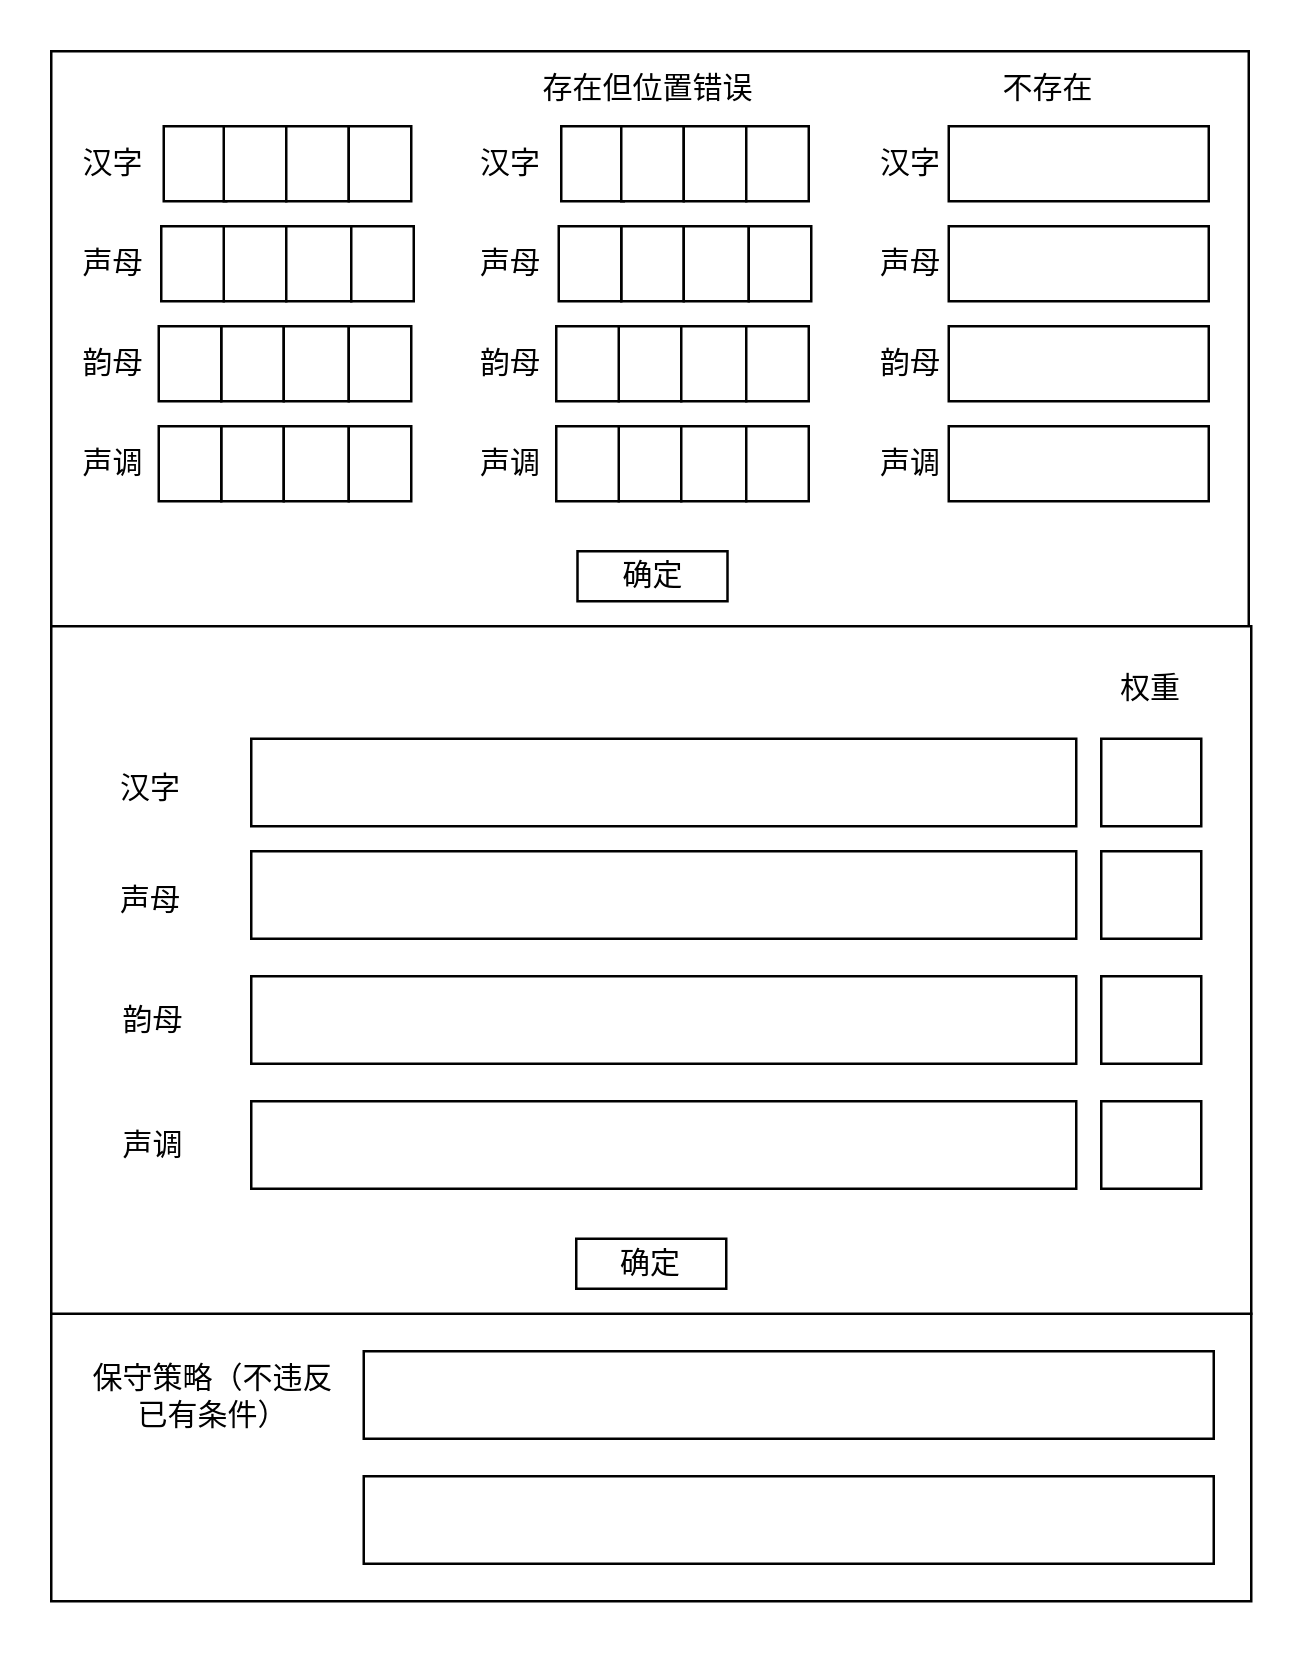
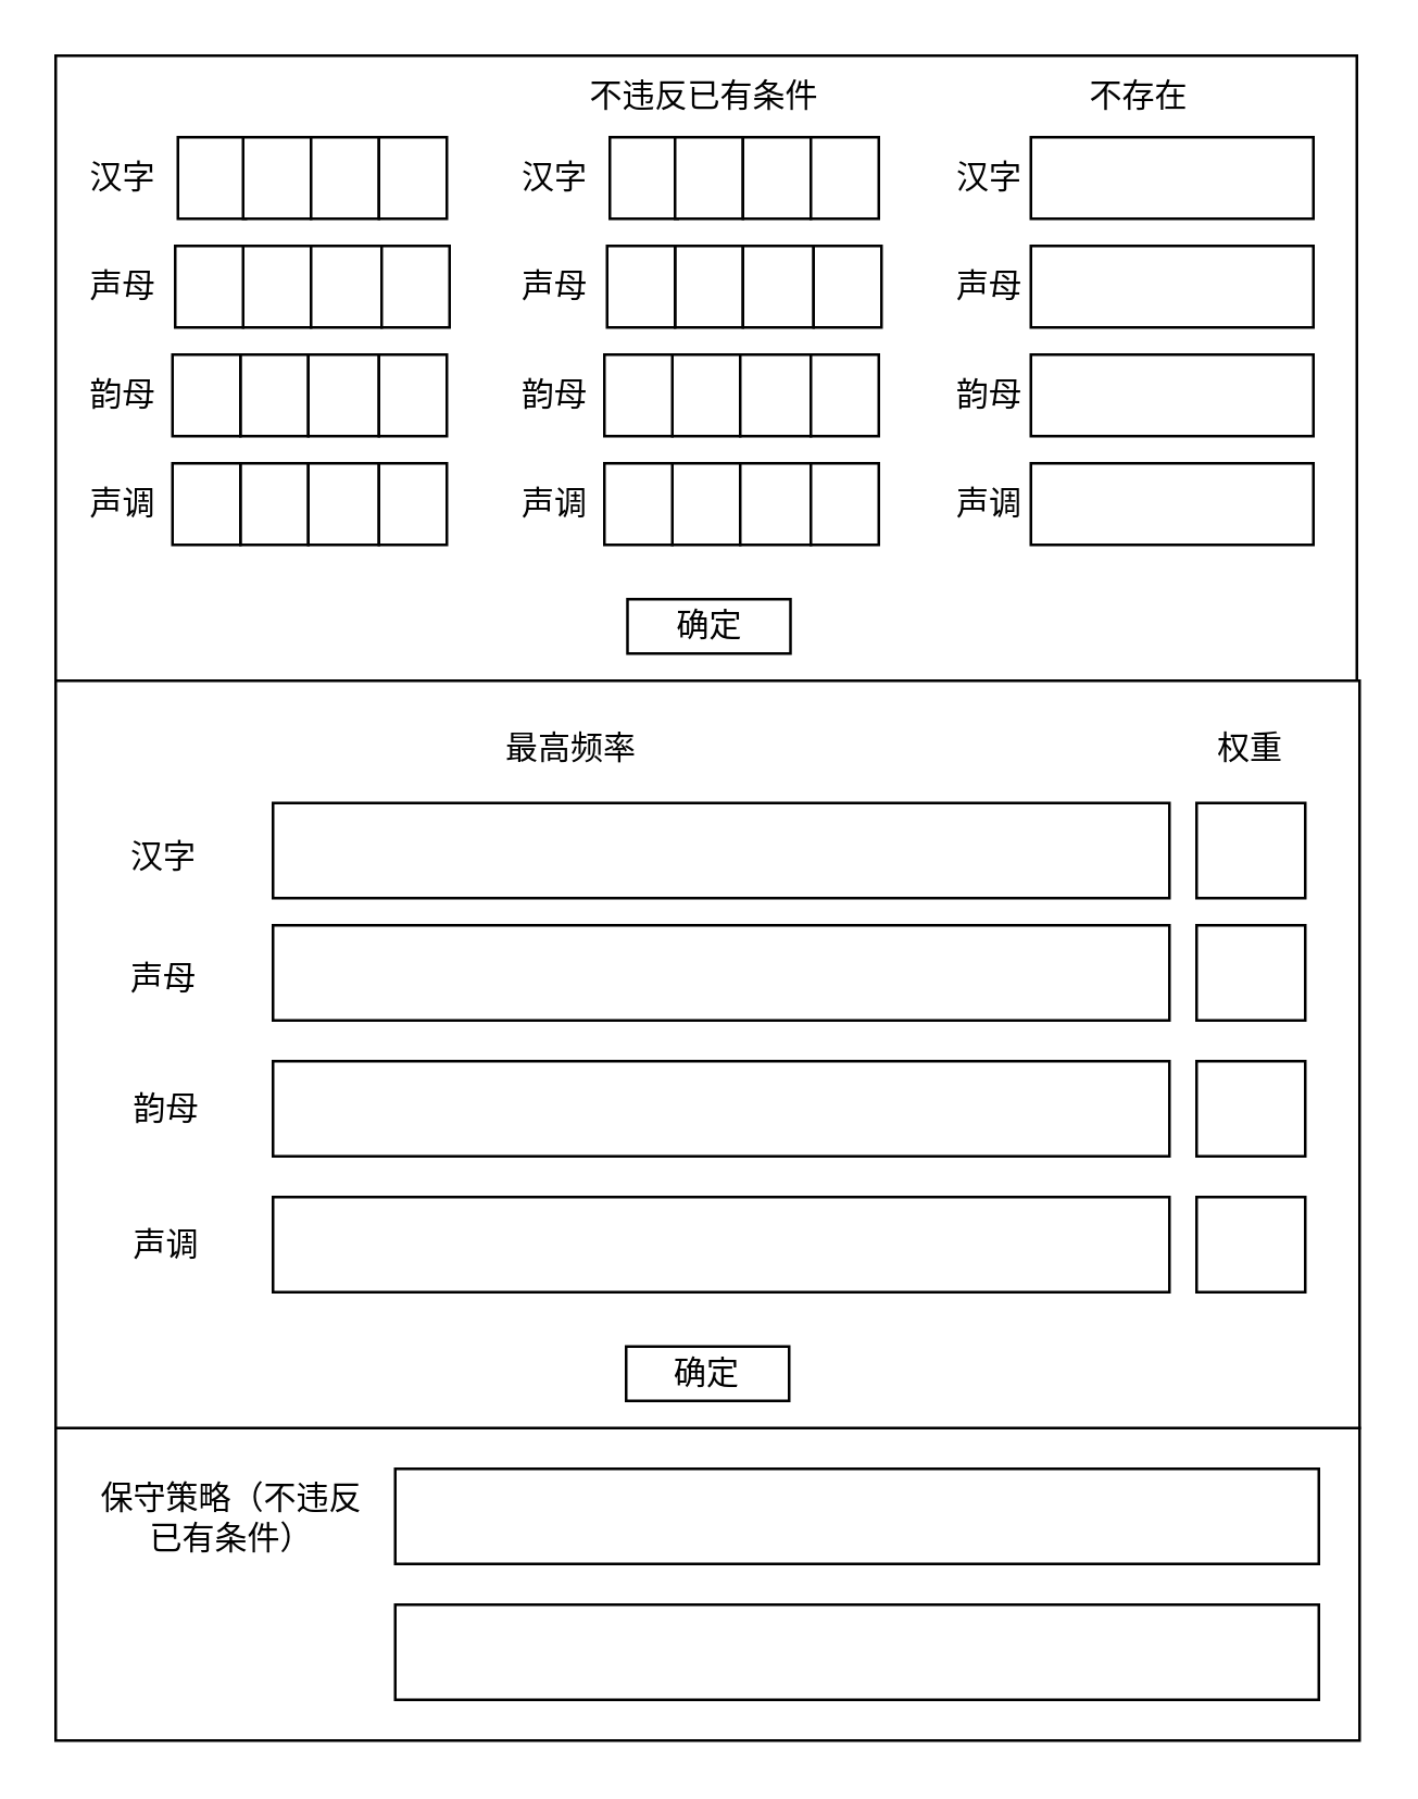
  <mxCell id="0" />
  <mxCell id="1" parent="0" />
  <mxCell id="2" value="" style="group" vertex="1" connectable="0" parent="1"><mxGeometry x="20" y="20" width="480" height="620" as="geometry" /></mxCell>
  <mxCell id="3" value="" style="rounded=0;whiteSpace=wrap;html=1;" parent="2" vertex="1"><mxGeometry y="505" width="480" height="115" as="geometry" /></mxCell>
  <mxCell id="4" value="保守策略（不违反已有条件）" style="text;html=1;strokeColor=none;fillColor=none;align=center;verticalAlign=middle;whiteSpace=wrap;rounded=0;" parent="2" vertex="1"><mxGeometry x="15" y="522.5" width="100" height="30" as="geometry" /></mxCell>
  <mxCell id="5" value="" style="rounded=0;whiteSpace=wrap;html=1;" parent="2" vertex="1"><mxGeometry x="125" y="520" width="340" height="35" as="geometry" /></mxCell>
  <mxCell id="6" value="" style="rounded=0;whiteSpace=wrap;html=1;" parent="2" vertex="1"><mxGeometry x="125" y="570" width="340" height="35" as="geometry" /></mxCell>
  <mxCell id="7" value="" style="group" parent="2" vertex="1" connectable="0"><mxGeometry width="479" height="230" as="geometry" /></mxCell>
  <mxCell id="8" value="" style="rounded=0;whiteSpace=wrap;html=1;" parent="7" vertex="1"><mxGeometry width="479" height="230" as="geometry" /></mxCell>
  <mxCell id="9" value="" style="rounded=0;whiteSpace=wrap;html=1;" parent="7" vertex="1"><mxGeometry x="45" y="30" width="25" height="30" as="geometry" /></mxCell>
  <mxCell id="10" value="" style="rounded=0;whiteSpace=wrap;html=1;" parent="7" vertex="1"><mxGeometry x="69" y="30" width="25" height="30" as="geometry" /></mxCell>
  <mxCell id="11" value="" style="rounded=0;whiteSpace=wrap;html=1;" parent="7" vertex="1"><mxGeometry x="94" y="30" width="25" height="30" as="geometry" /></mxCell>
  <mxCell id="12" value="" style="rounded=0;whiteSpace=wrap;html=1;" parent="7" vertex="1"><mxGeometry x="119" y="30" width="25" height="30" as="geometry" /></mxCell>
  <mxCell id="13" value="汉字" style="text;html=1;strokeColor=none;fillColor=none;align=center;verticalAlign=middle;whiteSpace=wrap;rounded=0;" parent="7" vertex="1"><mxGeometry y="30" width="50" height="30" as="geometry" /></mxCell>
  <mxCell id="14" value="" style="rounded=0;whiteSpace=wrap;html=1;" parent="7" vertex="1"><mxGeometry x="69" y="70" width="25" height="30" as="geometry" /></mxCell>
  <mxCell id="15" value="" style="rounded=0;whiteSpace=wrap;html=1;" parent="7" vertex="1"><mxGeometry x="94" y="70" width="26" height="30" as="geometry" /></mxCell>
  <mxCell id="16" value="声母" style="text;html=1;strokeColor=none;fillColor=none;align=center;verticalAlign=middle;whiteSpace=wrap;rounded=0;" parent="7" vertex="1"><mxGeometry y="70" width="50" height="30" as="geometry" /></mxCell>
  <mxCell id="17" value="" style="rounded=0;whiteSpace=wrap;html=1;" parent="7" vertex="1"><mxGeometry x="44" y="70" width="25" height="30" as="geometry" /></mxCell>
  <mxCell id="18" value="" style="rounded=0;whiteSpace=wrap;html=1;" parent="7" vertex="1"><mxGeometry x="120" y="70" width="25" height="30" as="geometry" /></mxCell>
  <mxCell id="19" value="" style="rounded=0;whiteSpace=wrap;html=1;" parent="7" vertex="1"><mxGeometry x="68" y="110" width="25" height="30" as="geometry" /></mxCell>
  <mxCell id="20" value="" style="rounded=0;whiteSpace=wrap;html=1;" parent="7" vertex="1"><mxGeometry x="93" y="110" width="26" height="30" as="geometry" /></mxCell>
  <mxCell id="21" value="韵母" style="text;html=1;strokeColor=none;fillColor=none;align=center;verticalAlign=middle;whiteSpace=wrap;rounded=0;" parent="7" vertex="1"><mxGeometry x="1" y="110" width="48" height="30" as="geometry" /></mxCell>
  <mxCell id="22" value="" style="rounded=0;whiteSpace=wrap;html=1;" parent="7" vertex="1"><mxGeometry x="43" y="110" width="25" height="30" as="geometry" /></mxCell>
  <mxCell id="23" value="" style="rounded=0;whiteSpace=wrap;html=1;" parent="7" vertex="1"><mxGeometry x="119" y="110" width="25" height="30" as="geometry" /></mxCell>
  <mxCell id="24" value="" style="rounded=0;whiteSpace=wrap;html=1;" parent="7" vertex="1"><mxGeometry x="68" y="150" width="25" height="30" as="geometry" /></mxCell>
  <mxCell id="25" value="" style="rounded=0;whiteSpace=wrap;html=1;" parent="7" vertex="1"><mxGeometry x="93" y="150" width="26" height="30" as="geometry" /></mxCell>
  <mxCell id="26" value="声调" style="text;html=1;strokeColor=none;fillColor=none;align=center;verticalAlign=middle;whiteSpace=wrap;rounded=0;" parent="7" vertex="1"><mxGeometry x="1" y="150" width="48" height="30" as="geometry" /></mxCell>
  <mxCell id="27" value="" style="rounded=0;whiteSpace=wrap;html=1;" parent="7" vertex="1"><mxGeometry x="43" y="150" width="25" height="30" as="geometry" /></mxCell>
  <mxCell id="28" value="" style="rounded=0;whiteSpace=wrap;html=1;" parent="7" vertex="1"><mxGeometry x="119" y="150" width="25" height="30" as="geometry" /></mxCell>
- <mxCell id="29" value="存在但位置错误" style="text;html=1;strokeColor=none;fillColor=none;align=center;verticalAlign=middle;whiteSpace=wrap;rounded=0;" parent="7" vertex="1"><mxGeometry x="179" width="120" height="30" as="geometry" /></mxCell>
+ <mxCell id="29" value="不违反已有条件" style="text;html=1;strokeColor=none;fillColor=none;align=center;verticalAlign=middle;whiteSpace=wrap;rounded=0;" parent="7" vertex="1"><mxGeometry x="179" width="120" height="30" as="geometry" /></mxCell>
  <mxCell id="30" value="" style="rounded=0;whiteSpace=wrap;html=1;" parent="7" vertex="1"><mxGeometry x="204" y="30" width="25" height="30" as="geometry" /></mxCell>
  <mxCell id="31" value="" style="rounded=0;whiteSpace=wrap;html=1;" parent="7" vertex="1"><mxGeometry x="228" y="30" width="25" height="30" as="geometry" /></mxCell>
  <mxCell id="32" value="" style="rounded=0;whiteSpace=wrap;html=1;" parent="7" vertex="1"><mxGeometry x="253" y="30" width="25" height="30" as="geometry" /></mxCell>
  <mxCell id="33" value="" style="rounded=0;whiteSpace=wrap;html=1;" parent="7" vertex="1"><mxGeometry x="278" y="30" width="25" height="30" as="geometry" /></mxCell>
  <mxCell id="34" value="汉字" style="text;html=1;strokeColor=none;fillColor=none;align=center;verticalAlign=middle;whiteSpace=wrap;rounded=0;" parent="7" vertex="1"><mxGeometry x="159" y="30" width="50" height="30" as="geometry" /></mxCell>
  <mxCell id="35" value="" style="rounded=0;whiteSpace=wrap;html=1;" parent="7" vertex="1"><mxGeometry x="228" y="70" width="25" height="30" as="geometry" /></mxCell>
  <mxCell id="36" value="" style="rounded=0;whiteSpace=wrap;html=1;" parent="7" vertex="1"><mxGeometry x="253" y="70" width="26" height="30" as="geometry" /></mxCell>
  <mxCell id="37" value="声母" style="text;html=1;strokeColor=none;fillColor=none;align=center;verticalAlign=middle;whiteSpace=wrap;rounded=0;" parent="7" vertex="1"><mxGeometry x="159" y="70" width="50" height="30" as="geometry" /></mxCell>
  <mxCell id="38" value="" style="rounded=0;whiteSpace=wrap;html=1;" parent="7" vertex="1"><mxGeometry x="203" y="70" width="25" height="30" as="geometry" /></mxCell>
  <mxCell id="39" value="" style="rounded=0;whiteSpace=wrap;html=1;" parent="7" vertex="1"><mxGeometry x="279" y="70" width="25" height="30" as="geometry" /></mxCell>
  <mxCell id="40" value="" style="rounded=0;whiteSpace=wrap;html=1;" parent="7" vertex="1"><mxGeometry x="227" y="110" width="25" height="30" as="geometry" /></mxCell>
  <mxCell id="41" value="" style="rounded=0;whiteSpace=wrap;html=1;" parent="7" vertex="1"><mxGeometry x="252" y="110" width="26" height="30" as="geometry" /></mxCell>
  <mxCell id="42" value="韵母" style="text;html=1;strokeColor=none;fillColor=none;align=center;verticalAlign=middle;whiteSpace=wrap;rounded=0;" parent="7" vertex="1"><mxGeometry x="160" y="110" width="48" height="30" as="geometry" /></mxCell>
  <mxCell id="43" value="" style="rounded=0;whiteSpace=wrap;html=1;" parent="7" vertex="1"><mxGeometry x="202" y="110" width="25" height="30" as="geometry" /></mxCell>
  <mxCell id="44" value="" style="rounded=0;whiteSpace=wrap;html=1;" parent="7" vertex="1"><mxGeometry x="278" y="110" width="25" height="30" as="geometry" /></mxCell>
  <mxCell id="45" value="" style="rounded=0;whiteSpace=wrap;html=1;" parent="7" vertex="1"><mxGeometry x="227" y="150" width="25" height="30" as="geometry" /></mxCell>
  <mxCell id="46" value="" style="rounded=0;whiteSpace=wrap;html=1;" parent="7" vertex="1"><mxGeometry x="252" y="150" width="26" height="30" as="geometry" /></mxCell>
  <mxCell id="47" value="声调" style="text;html=1;strokeColor=none;fillColor=none;align=center;verticalAlign=middle;whiteSpace=wrap;rounded=0;" parent="7" vertex="1"><mxGeometry x="160" y="150" width="48" height="30" as="geometry" /></mxCell>
  <mxCell id="48" value="" style="rounded=0;whiteSpace=wrap;html=1;" parent="7" vertex="1"><mxGeometry x="202" y="150" width="25" height="30" as="geometry" /></mxCell>
  <mxCell id="49" value="" style="rounded=0;whiteSpace=wrap;html=1;" parent="7" vertex="1"><mxGeometry x="278" y="150" width="25" height="30" as="geometry" /></mxCell>
  <mxCell id="50" value="不存在" style="text;html=1;strokeColor=none;fillColor=none;align=center;verticalAlign=middle;whiteSpace=wrap;rounded=0;" parent="7" vertex="1"><mxGeometry x="369" width="60" height="30" as="geometry" /></mxCell>
  <mxCell id="51" value="" style="rounded=0;whiteSpace=wrap;html=1;" parent="7" vertex="1"><mxGeometry x="359" y="30" width="104" height="30" as="geometry" /></mxCell>
  <mxCell id="52" value="汉字" style="text;html=1;strokeColor=none;fillColor=none;align=center;verticalAlign=middle;whiteSpace=wrap;rounded=0;" parent="7" vertex="1"><mxGeometry x="319" y="30" width="50" height="30" as="geometry" /></mxCell>
  <mxCell id="53" value="声母" style="text;html=1;strokeColor=none;fillColor=none;align=center;verticalAlign=middle;whiteSpace=wrap;rounded=0;" parent="7" vertex="1"><mxGeometry x="319" y="70" width="50" height="30" as="geometry" /></mxCell>
  <mxCell id="54" value="韵母" style="text;html=1;strokeColor=none;fillColor=none;align=center;verticalAlign=middle;whiteSpace=wrap;rounded=0;" parent="7" vertex="1"><mxGeometry x="320" y="110" width="48" height="30" as="geometry" /></mxCell>
  <mxCell id="55" value="声调" style="text;html=1;strokeColor=none;fillColor=none;align=center;verticalAlign=middle;whiteSpace=wrap;rounded=0;" parent="7" vertex="1"><mxGeometry x="320" y="150" width="48" height="30" as="geometry" /></mxCell>
  <mxCell id="56" value="" style="rounded=0;whiteSpace=wrap;html=1;" parent="7" vertex="1"><mxGeometry x="359" y="70" width="104" height="30" as="geometry" /></mxCell>
  <mxCell id="57" value="" style="rounded=0;whiteSpace=wrap;html=1;" parent="7" vertex="1"><mxGeometry x="359" y="110" width="104" height="30" as="geometry" /></mxCell>
  <mxCell id="58" value="" style="rounded=0;whiteSpace=wrap;html=1;" parent="7" vertex="1"><mxGeometry x="359" y="150" width="104" height="30" as="geometry" /></mxCell>
  <mxCell id="59" value="确定" style="rounded=0;whiteSpace=wrap;html=1;" parent="7" vertex="1"><mxGeometry x="210.5" y="200" width="60" height="20" as="geometry" /></mxCell>
  <mxCell id="60" value="" style="group" parent="2" vertex="1" connectable="0"><mxGeometry y="230" width="480" height="275" as="geometry" /></mxCell>
  <mxCell id="61" value="" style="rounded=0;whiteSpace=wrap;html=1;" parent="60" vertex="1"><mxGeometry width="480" height="275" as="geometry" /></mxCell>
  <mxCell id="62" value="" style="rounded=0;whiteSpace=wrap;html=1;" parent="60" vertex="1"><mxGeometry x="80" y="45" width="330" height="35" as="geometry" /></mxCell>
+ <mxCell id="63" value="最高频率" style="text;html=1;strokeColor=none;fillColor=none;align=center;verticalAlign=middle;whiteSpace=wrap;rounded=0;" parent="60" vertex="1"><mxGeometry x="160" y="10" width="60" height="30" as="geometry" /></mxCell>
  <mxCell id="64" value="汉字" style="text;html=1;strokeColor=none;fillColor=none;align=center;verticalAlign=middle;whiteSpace=wrap;rounded=0;" parent="60" vertex="1"><mxGeometry x="15" y="50" width="50" height="30" as="geometry" /></mxCell>
  <mxCell id="65" value="声母" style="text;html=1;strokeColor=none;fillColor=none;align=center;verticalAlign=middle;whiteSpace=wrap;rounded=0;" parent="60" vertex="1"><mxGeometry x="15" y="95" width="50" height="30" as="geometry" /></mxCell>
  <mxCell id="66" value="韵母" style="text;html=1;strokeColor=none;fillColor=none;align=center;verticalAlign=middle;whiteSpace=wrap;rounded=0;" parent="60" vertex="1"><mxGeometry x="17" y="142.5" width="48" height="30" as="geometry" /></mxCell>
  <mxCell id="67" value="" style="rounded=0;whiteSpace=wrap;html=1;" parent="60" vertex="1"><mxGeometry x="80" y="90" width="330" height="35" as="geometry" /></mxCell>
  <mxCell id="68" value="" style="rounded=0;whiteSpace=wrap;html=1;" parent="60" vertex="1"><mxGeometry x="80" y="140" width="330" height="35" as="geometry" /></mxCell>
  <mxCell id="69" value="声调" style="text;html=1;strokeColor=none;fillColor=none;align=center;verticalAlign=middle;whiteSpace=wrap;rounded=0;" parent="60" vertex="1"><mxGeometry x="17" y="192.5" width="48" height="30" as="geometry" /></mxCell>
  <mxCell id="70" value="" style="rounded=0;whiteSpace=wrap;html=1;" parent="60" vertex="1"><mxGeometry x="80" y="190" width="330" height="35" as="geometry" /></mxCell>
  <mxCell id="71" value="权重" style="text;html=1;strokeColor=none;fillColor=none;align=center;verticalAlign=middle;whiteSpace=wrap;rounded=0;" parent="60" vertex="1"><mxGeometry x="410" y="10" width="60" height="30" as="geometry" /></mxCell>
  <mxCell id="72" value="" style="rounded=0;whiteSpace=wrap;html=1;" parent="60" vertex="1"><mxGeometry x="420" y="45" width="40" height="35" as="geometry" /></mxCell>
  <mxCell id="73" value="" style="rounded=0;whiteSpace=wrap;html=1;" parent="60" vertex="1"><mxGeometry x="420" y="90" width="40" height="35" as="geometry" /></mxCell>
  <mxCell id="74" value="" style="rounded=0;whiteSpace=wrap;html=1;" parent="60" vertex="1"><mxGeometry x="420" y="140" width="40" height="35" as="geometry" /></mxCell>
  <mxCell id="75" value="" style="rounded=0;whiteSpace=wrap;html=1;" parent="60" vertex="1"><mxGeometry x="420" y="190" width="40" height="35" as="geometry" /></mxCell>
  <mxCell id="76" value="确定" style="rounded=0;whiteSpace=wrap;html=1;" parent="60" vertex="1"><mxGeometry x="210" y="245" width="60" height="20" as="geometry" /></mxCell>
